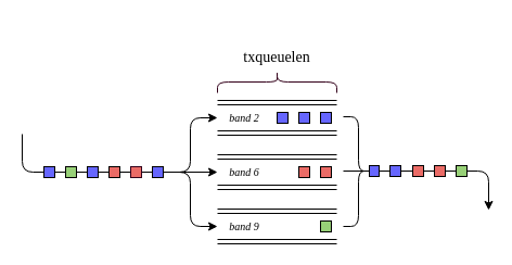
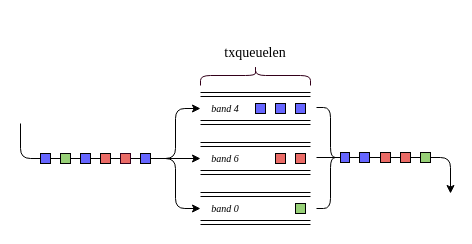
  <mxCell id="0" />
  <mxCell id="1" parent="0" />
  <mxCell id="2" value="" style="endArrow=none;html=1;endFill=0;" edge="1" parent="1"><mxGeometry width="50" height="50" relative="1" as="geometry"><mxPoint x="20" as="sourcePoint" y="123" /><mxPoint x="130" y="158" as="targetPoint" /><Array as="points"><mxPoint x="20" y="158" /></Array></mxGeometry></mxCell>
  <mxCell id="3" value="" style="endArrow=none;html=1;endFill=0;" edge="1" parent="1" source="16"><mxGeometry width="50" height="50" relative="1" as="geometry"><mxPoint x="10" y="158" as="sourcePoint" /><mxPoint x="150" y="158" as="targetPoint" /></mxGeometry></mxCell>
  <mxCell id="4" value="" style="edgeStyle=elbowEdgeStyle;elbow=horizontal;endArrow=classic;html=1;" edge="1" parent="1"><mxGeometry width="50" height="50" relative="1" as="geometry"><mxPoint x="150" y="158" as="sourcePoint" /><mxPoint x="200" y="108" as="targetPoint" /></mxGeometry></mxCell>
  <mxCell id="5" value="" style="edgeStyle=elbowEdgeStyle;elbow=horizontal;endArrow=classic;html=1;" edge="1" parent="1"><mxGeometry width="50" height="50" relative="1" as="geometry"><mxPoint x="150" y="158" as="sourcePoint" /><mxPoint x="200" y="208" as="targetPoint" /></mxGeometry></mxCell>
  <mxCell id="6" value="" style="endArrow=classic;html=1;" edge="1" parent="1" source="14"><mxGeometry width="50" height="50" relative="1" as="geometry"><mxPoint x="140" y="158" as="sourcePoint" /><mxPoint x="200" y="158" as="targetPoint" /></mxGeometry></mxCell>
  <mxCell id="7" value="" style="shape=link;html=1;endArrow=none;endFill=0;" edge="1" parent="1"><mxGeometry width="50" height="50" relative="1" as="geometry"><mxPoint x="200" y="94" as="sourcePoint" /><mxPoint x="310" y="94" as="targetPoint" /></mxGeometry></mxCell>
  <mxCell id="8" value="" style="shape=link;html=1;endArrow=none;endFill=0;" edge="1" parent="1"><mxGeometry width="50" height="50" relative="1" as="geometry"><mxPoint x="200" y="122" as="sourcePoint" /><mxPoint x="310" y="122" as="targetPoint" /></mxGeometry></mxCell>
  <mxCell id="9" value="" style="shape=link;html=1;endArrow=none;endFill=0;" edge="1" parent="1"><mxGeometry width="50" height="50" relative="1" as="geometry"><mxPoint x="200" y="144" as="sourcePoint" /><mxPoint x="310" y="144" as="targetPoint" /></mxGeometry></mxCell>
  <mxCell id="10" value="" style="shape=link;html=1;endArrow=none;endFill=0;" edge="1" parent="1"><mxGeometry width="50" height="50" relative="1" as="geometry"><mxPoint x="200" y="172" as="sourcePoint" /><mxPoint x="310" y="172" as="targetPoint" /></mxGeometry></mxCell>
  <mxCell id="11" value="" style="shape=link;html=1;endArrow=none;endFill=0;" edge="1" parent="1"><mxGeometry width="50" height="50" relative="1" as="geometry"><mxPoint x="200" y="194" as="sourcePoint" /><mxPoint x="310" y="194" as="targetPoint" /></mxGeometry></mxCell>
  <mxCell id="12" value="" style="shape=link;html=1;endArrow=none;endFill=0;" edge="1" parent="1"><mxGeometry width="50" height="50" relative="1" as="geometry"><mxPoint x="200" y="222" as="sourcePoint" /><mxPoint x="310" y="222" as="targetPoint" /></mxGeometry></mxCell>
  <mxCell id="13" value="" style="whiteSpace=wrap;html=1;aspect=fixed;fillColor=#97D077;" vertex="1" parent="1"><mxGeometry x="295" y="203" width="10" height="10" as="geometry" /></mxCell>
  <mxCell id="14" value="" style="whiteSpace=wrap;html=1;aspect=fixed;fillColor=#6666FF;strokeColor=#000000;" vertex="1" parent="1"><mxGeometry x="140" y="153" width="10" height="10" as="geometry" /></mxCell>
  <mxCell id="15" value="" style="endArrow=classic;html=1;" edge="1" parent="1" target="14"><mxGeometry width="50" height="50" relative="1" as="geometry"><mxPoint x="140" y="158" as="sourcePoint" /><mxPoint x="200" y="158" as="targetPoint" /></mxGeometry></mxCell>
  <mxCell id="16" value="" style="whiteSpace=wrap;html=1;aspect=fixed;fillColor=#EA6B66;strokeColor=#33001A;" vertex="1" parent="1"><mxGeometry x="120" y="153" width="10" height="10" as="geometry" /></mxCell>
  <mxCell id="17" value="" style="whiteSpace=wrap;html=1;aspect=fixed;fillColor=#EA6B66;" vertex="1" parent="1"><mxGeometry x="100" y="153" width="10" height="10" as="geometry" /></mxCell>
  <mxCell id="18" value="" style="whiteSpace=wrap;html=1;aspect=fixed;fillColor=#6666FF;" vertex="1" parent="1"><mxGeometry x="80" y="153" width="10" height="10" as="geometry" /></mxCell>
  <mxCell id="19" value="" style="whiteSpace=wrap;html=1;aspect=fixed;fillColor=#97D077;" vertex="1" parent="1"><mxGeometry x="60" y="153" width="10" height="10" as="geometry" /></mxCell>
  <mxCell id="20" value="" style="whiteSpace=wrap;html=1;aspect=fixed;fillColor=#6666FF;" vertex="1" parent="1"><mxGeometry x="40" y="153" width="10" height="10" as="geometry" /></mxCell>
  <mxCell id="21" style="edgeStyle=orthogonalEdgeStyle;rounded=0;orthogonalLoop=1;jettySize=auto;html=1;exitX=0.5;exitY=0;exitDx=0;exitDy=0;entryX=1;entryY=0.5;entryDx=0;entryDy=0;endArrow=none;endFill=0;" edge="1" parent="1" source="13" target="13"><mxGeometry relative="1" as="geometry" /></mxCell>
  <mxCell id="22" value="" style="whiteSpace=wrap;html=1;aspect=fixed;fillColor=#EA6B66;" vertex="1" parent="1"><mxGeometry x="295" y="153" width="10" height="10" as="geometry" /></mxCell>
  <mxCell id="23" value="" style="whiteSpace=wrap;html=1;aspect=fixed;fillColor=#6666FF;" vertex="1" parent="1"><mxGeometry x="295" y="103" width="10" height="10" as="geometry" /></mxCell>
  <mxCell id="24" value="" style="whiteSpace=wrap;html=1;aspect=fixed;fillColor=#6666FF;" vertex="1" parent="1"><mxGeometry x="275" y="103" width="10" height="10" as="geometry" /></mxCell>
  <mxCell id="25" value="" style="whiteSpace=wrap;html=1;aspect=fixed;fillColor=#6666FF;" vertex="1" parent="1"><mxGeometry x="255" y="103" width="10" height="10" as="geometry" /></mxCell>
  <mxCell id="26" value="" style="whiteSpace=wrap;html=1;aspect=fixed;fillColor=#EA6B66;" vertex="1" parent="1"><mxGeometry x="275" y="153" width="10" height="10" as="geometry" /></mxCell>
  <mxCell id="27" value="" style="endArrow=none;html=1;endFill=0;" edge="1" parent="1"><mxGeometry width="50" height="50" relative="1" as="geometry"><mxPoint x="316" y="107" as="sourcePoint" /><mxPoint x="340" y="157" as="targetPoint" /><Array as="points"><mxPoint x="330" y="107" /><mxPoint x="330" y="157" /></Array></mxGeometry></mxCell>
  <mxCell id="28" value="" style="endArrow=classic;html=1;endFill=1;" edge="1" parent="1"><mxGeometry width="50" height="50" relative="1" as="geometry"><mxPoint x="316" y="157" as="sourcePoint" /><mxPoint x="450" y="193" as="targetPoint" /><Array as="points"><mxPoint x="450" y="157" /></Array></mxGeometry></mxCell>
  <mxCell id="29" value="" style="endArrow=none;html=1;endFill=0;" edge="1" parent="1"><mxGeometry width="50" height="50" relative="1" as="geometry"><mxPoint x="316" y="208" as="sourcePoint" /><mxPoint x="340" y="157" as="targetPoint" /><Array as="points"><mxPoint x="330" y="208" /><mxPoint x="330" y="157" /></Array></mxGeometry></mxCell>
  <mxCell id="30" value="" style="shape=curlyBracket;whiteSpace=wrap;html=1;rounded=1;strokeColor=#33001A;fillColor=#97D077;rotation=90;" vertex="1" parent="1"><mxGeometry x="245" y="20" width="20" height="110" as="geometry" /></mxCell>
  <mxCell id="31" value="txqueuelen" style="text;html=1;strokeColor=none;fillColor=none;align=center;verticalAlign=middle;whiteSpace=wrap;rounded=0;fontFamily=Lucida Console;fontSize=14;" vertex="1" parent="1"><mxGeometry x="235" y="43" width="40" height="20" as="geometry" /></mxCell>
- <mxCell id="32" value="&lt;i&gt;&lt;font style=&quot;font-size: 10px&quot;&gt;band 2&lt;br&gt;&lt;/font&gt;&lt;/i&gt;" style="text;html=1;strokeColor=none;fillColor=none;align=center;verticalAlign=middle;whiteSpace=wrap;rounded=0;fontFamily=Lucida Console;fontSize=14;" vertex="1" parent="1"><mxGeometry x="205" y="98" width="40" height="20" as="geometry" /></mxCell>
+ <mxCell id="32" value="&lt;i&gt;&lt;font style=&quot;font-size: 10px&quot;&gt;band 4&lt;br&gt;&lt;/font&gt;&lt;/i&gt;" style="text;html=1;strokeColor=none;fillColor=none;align=center;verticalAlign=middle;whiteSpace=wrap;rounded=0;fontFamily=Lucida Console;fontSize=14;" vertex="1" parent="1"><mxGeometry x="205" y="98" width="40" height="20" as="geometry" /></mxCell>
  <mxCell id="33" value="&lt;i&gt;&lt;font style=&quot;font-size: 10px&quot;&gt;band 6&lt;br&gt;&lt;/font&gt;&lt;/i&gt;" style="text;html=1;strokeColor=none;fillColor=none;align=center;verticalAlign=middle;whiteSpace=wrap;rounded=0;fontFamily=Lucida Console;fontSize=14;" vertex="1" parent="1"><mxGeometry x="205" y="148" width="40" height="20" as="geometry" /></mxCell>
- <mxCell id="34" value="&lt;div&gt;&lt;i&gt;&lt;font style=&quot;font-size: 10px&quot;&gt;band 9&lt;/font&gt;&lt;/i&gt;&lt;/div&gt;" style="text;html=1;strokeColor=none;fillColor=none;align=center;verticalAlign=middle;whiteSpace=wrap;rounded=0;fontFamily=Lucida Console;fontSize=14;" vertex="1" parent="1"><mxGeometry x="205" y="198" width="40" height="20" as="geometry" /></mxCell>
+ <mxCell id="34" value="&lt;div&gt;&lt;i&gt;&lt;font style=&quot;font-size: 10px&quot;&gt;band 0&lt;/font&gt;&lt;/i&gt;&lt;/div&gt;" style="text;html=1;strokeColor=none;fillColor=none;align=center;verticalAlign=middle;whiteSpace=wrap;rounded=0;fontFamily=Lucida Console;fontSize=14;" vertex="1" parent="1"><mxGeometry x="205" y="198" width="40" height="20" as="geometry" /></mxCell>
  <mxCell id="35" value="" style="group;direction=west;flipH=0;flipV=1;" vertex="1" connectable="0" parent="1"><mxGeometry x="319" y="152" width="111" height="10" as="geometry" /></mxCell>
  <mxCell id="36" value="" style="whiteSpace=wrap;html=1;aspect=fixed;fillColor=#6666FF;direction=east;flipV=1;flipH=1;" vertex="1" parent="35"><mxGeometry x="21" width="9" height="10" as="geometry" /></mxCell>
  <mxCell id="37" value="" style="whiteSpace=wrap;html=1;aspect=fixed;fillColor=#6666FF;direction=east;flipV=1;flipH=1;" vertex="1" parent="35"><mxGeometry x="40" width="10" height="10" as="geometry" /></mxCell>
  <mxCell id="38" value="" style="whiteSpace=wrap;html=1;aspect=fixed;fillColor=#EA6B66;direction=east;flipV=1;flipH=1;" vertex="1" parent="35"><mxGeometry x="61" width="10" height="10" as="geometry" /></mxCell>
  <mxCell id="39" value="" style="whiteSpace=wrap;html=1;aspect=fixed;fillColor=#EA6B66;direction=east;flipV=1;flipH=1;" vertex="1" parent="35"><mxGeometry x="81" width="10" height="10" as="geometry" /></mxCell>
  <mxCell id="40" value="" style="whiteSpace=wrap;html=1;aspect=fixed;fillColor=#97D077;direction=east;flipV=1;flipH=1;" vertex="1" parent="35"><mxGeometry x="101" width="10" height="10" as="geometry" /></mxCell>
